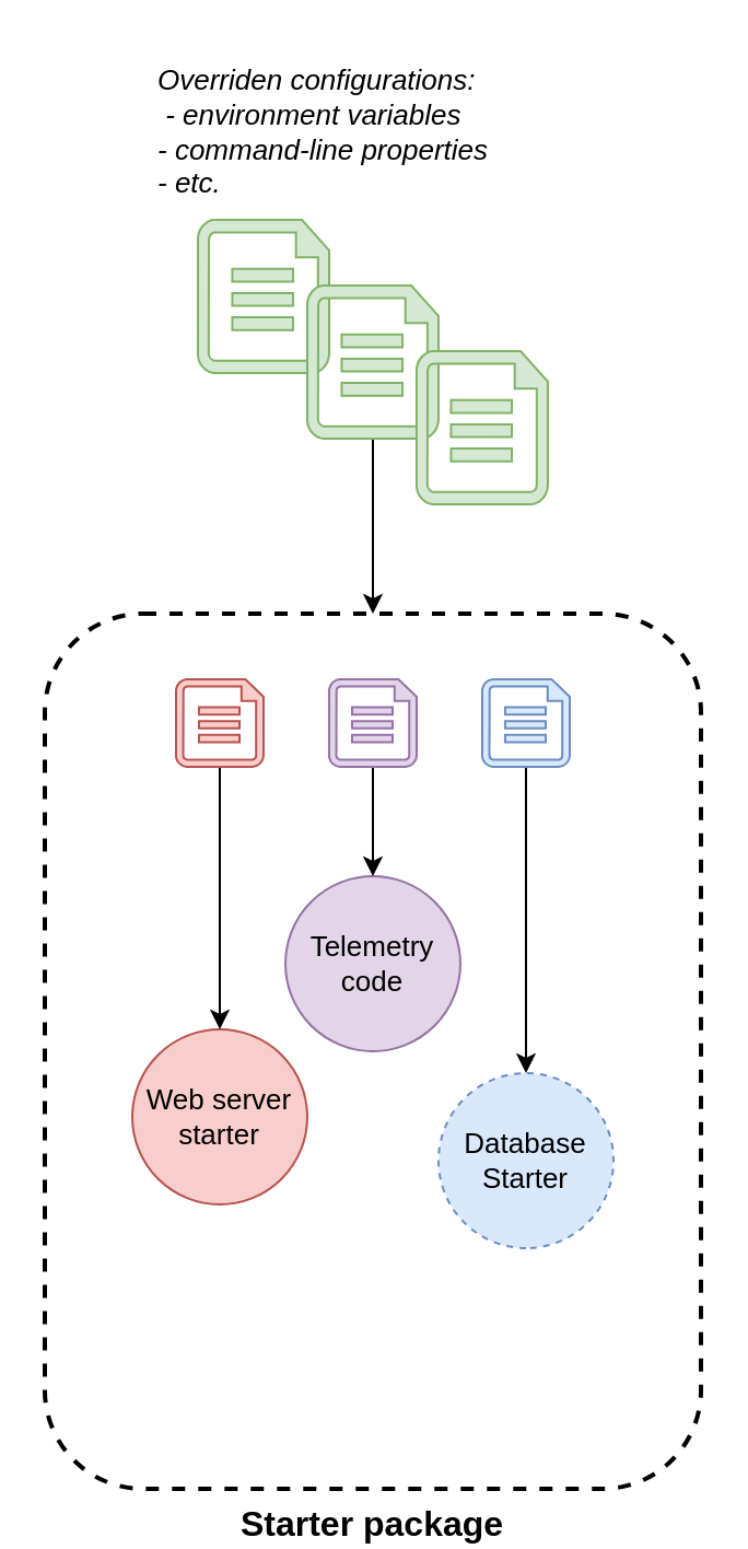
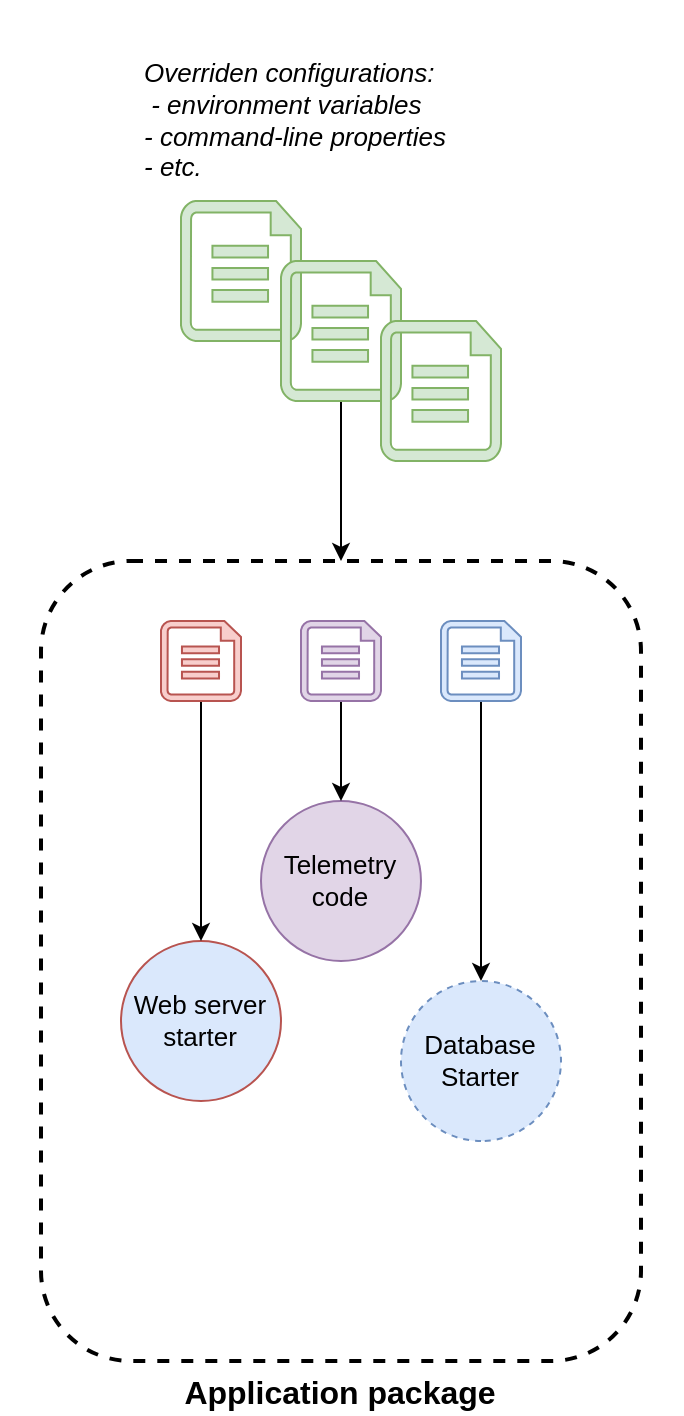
  <mxCell id="0" />
  <mxCell id="1" parent="0" />
- <mxCell id="2" value="Starter package" style="rounded=1;whiteSpace=wrap;html=1;fillColor=none;strokeWidth=2;dashed=1;fontStyle=1;labelPosition=center;verticalLabelPosition=bottom;align=center;verticalAlign=top;fontSize=16;" vertex="1" parent="1"><mxGeometry x="20" y="280" width="300" height="400" as="geometry" /></mxCell>
+ <mxCell id="2" value="Application package" style="rounded=1;whiteSpace=wrap;html=1;fillColor=none;strokeWidth=2;dashed=1;fontStyle=1;labelPosition=center;verticalLabelPosition=bottom;align=center;verticalAlign=top;fontSize=16;" vertex="1" parent="1"><mxGeometry x="20" y="280" width="300" height="400" as="geometry" /></mxCell>
  <mxCell id="3" value="" style="verticalLabelPosition=bottom;html=1;verticalAlign=top;align=center;strokeColor=#82b366;fillColor=#d5e8d4;shape=mxgraph.azure.cloud_services_configuration_file;pointerEvents=1;" vertex="1" parent="1"><mxGeometry x="90" y="100" width="60" height="70" as="geometry" /></mxCell>
- <mxCell id="4" value="Web server&lt;br style=&quot;font-size: 13px;&quot;&gt;&lt;div style=&quot;font-size: 13px;&quot;&gt;starter&lt;/div&gt;" style="ellipse;whiteSpace=wrap;html=1;aspect=fixed;fillColor=#f8cecc;strokeColor=#b85450;fontSize=13;" vertex="1" parent="1"><mxGeometry x="60" y="470" width="80" height="80" as="geometry" /></mxCell>
+ <mxCell id="4" value="Web server&lt;br style=&quot;font-size: 13px;&quot;&gt;&lt;div style=&quot;font-size: 13px;&quot;&gt;starter&lt;/div&gt;" style="ellipse;whiteSpace=wrap;html=1;aspect=fixed;fillColor=#dae8fc;strokeColor=#b85450;fontSize=13;" vertex="1" parent="1"><mxGeometry x="60" y="470" width="80" height="80" as="geometry" /></mxCell>
  <mxCell id="5" value="Database&lt;br style=&quot;font-size: 13px;&quot;&gt;&lt;div style=&quot;font-size: 13px;&quot;&gt;Starter&lt;/div&gt;" style="ellipse;whiteSpace=wrap;html=1;aspect=fixed;fillColor=#dae8fc;strokeColor=#6c8ebf;direction=south;fontSize=13;dashed=1;" vertex="1" parent="1"><mxGeometry x="200" y="490" width="80" height="80" as="geometry" /></mxCell>
  <mxCell id="6" value="Telemetry&lt;br style=&quot;font-size: 13px;&quot;&gt;code" style="ellipse;whiteSpace=wrap;html=1;aspect=fixed;fillColor=#e1d5e7;strokeColor=#9673a6;fontSize=13;" vertex="1" parent="1"><mxGeometry x="130" y="400" width="80" height="80" as="geometry" /></mxCell>
  <mxCell id="7" style="edgeStyle=orthogonalEdgeStyle;rounded=0;orthogonalLoop=1;jettySize=auto;html=1;exitX=0.5;exitY=1;exitDx=0;exitDy=0;exitPerimeter=0;entryX=0.5;entryY=0;entryDx=0;entryDy=0;" edge="1" parent="1" source="8" target="4"><mxGeometry relative="1" as="geometry" /></mxCell>
  <mxCell id="8" value="" style="verticalLabelPosition=bottom;html=1;verticalAlign=top;align=center;strokeColor=#b85450;fillColor=#f8cecc;shape=mxgraph.azure.cloud_services_configuration_file;pointerEvents=1;" vertex="1" parent="1"><mxGeometry x="80" y="310" width="40" height="40" as="geometry" /></mxCell>
  <mxCell id="9" style="edgeStyle=orthogonalEdgeStyle;rounded=0;orthogonalLoop=1;jettySize=auto;html=1;exitX=0.5;exitY=1;exitDx=0;exitDy=0;exitPerimeter=0;entryX=0.5;entryY=0;entryDx=0;entryDy=0;" edge="1" parent="1" source="10" target="6"><mxGeometry relative="1" as="geometry" /></mxCell>
  <mxCell id="10" value="" style="verticalLabelPosition=bottom;html=1;verticalAlign=top;align=center;strokeColor=#9673a6;fillColor=#e1d5e7;shape=mxgraph.azure.cloud_services_configuration_file;pointerEvents=1;" vertex="1" parent="1"><mxGeometry x="150" y="310" width="40" height="40" as="geometry" /></mxCell>
  <mxCell id="11" style="edgeStyle=orthogonalEdgeStyle;rounded=0;orthogonalLoop=1;jettySize=auto;html=1;exitX=0.5;exitY=1;exitDx=0;exitDy=0;exitPerimeter=0;" edge="1" parent="1" source="12" target="5"><mxGeometry relative="1" as="geometry" /></mxCell>
  <mxCell id="12" value="" style="verticalLabelPosition=bottom;html=1;verticalAlign=top;align=center;strokeColor=#6c8ebf;fillColor=#dae8fc;shape=mxgraph.azure.cloud_services_configuration_file;pointerEvents=1;" vertex="1" parent="1"><mxGeometry x="220" y="310" width="40" height="40" as="geometry" /></mxCell>
  <mxCell id="13" style="edgeStyle=orthogonalEdgeStyle;rounded=0;orthogonalLoop=1;jettySize=auto;html=1;exitX=0.5;exitY=1;exitDx=0;exitDy=0;exitPerimeter=0;entryX=0.5;entryY=0;entryDx=0;entryDy=0;fontSize=13;" edge="1" parent="1" source="14" target="2"><mxGeometry relative="1" as="geometry" /></mxCell>
  <mxCell id="14" value="" style="verticalLabelPosition=bottom;html=1;verticalAlign=top;align=center;strokeColor=#82b366;fillColor=#d5e8d4;shape=mxgraph.azure.cloud_services_configuration_file;pointerEvents=1;" vertex="1" parent="1"><mxGeometry x="140" y="130" width="60" height="70" as="geometry" /></mxCell>
  <mxCell id="15" value="" style="verticalLabelPosition=bottom;html=1;verticalAlign=top;align=center;strokeColor=#82b366;fillColor=#d5e8d4;shape=mxgraph.azure.cloud_services_configuration_file;pointerEvents=1;" vertex="1" parent="1"><mxGeometry x="190" y="160" width="60" height="70" as="geometry" /></mxCell>
  <mxCell id="16" value="Overriden configurations:&lt;br&gt;&amp;nbsp;- environment variables&lt;br&gt;- command-line properties&lt;br&gt;- etc." style="text;html=1;strokeColor=none;fillColor=none;align=left;verticalAlign=middle;whiteSpace=wrap;rounded=0;dashed=1;fontSize=13;fontStyle=2" vertex="1" parent="1"><mxGeometry x="70" y="20" width="210" height="80" as="geometry" /></mxCell>
